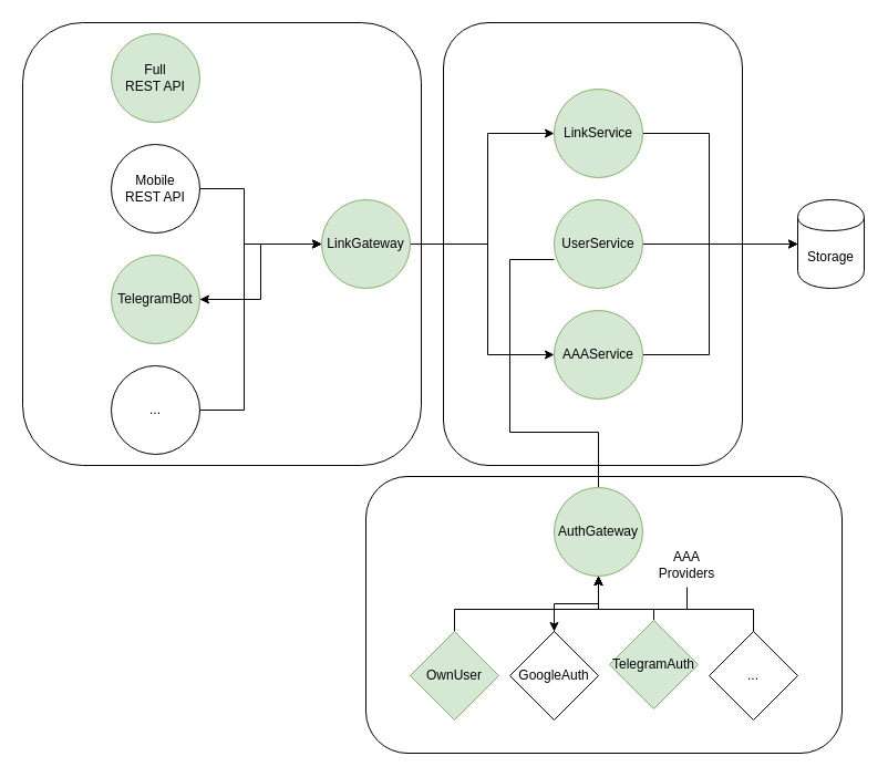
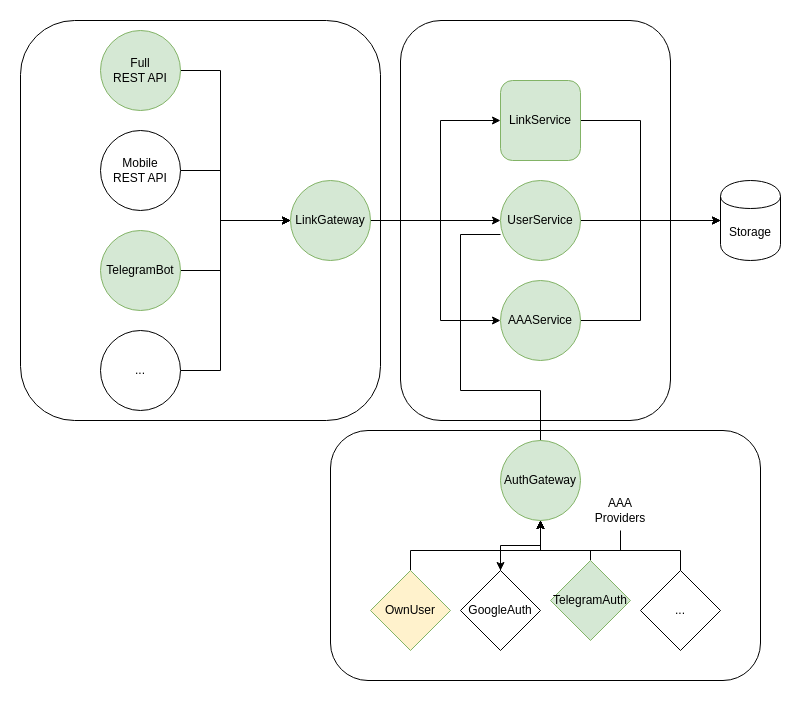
  <mxCell id="0" />
  <mxCell id="1" parent="0" />
  <mxCell id="2" value="" style="rounded=1;whiteSpace=wrap;html=1;" vertex="1" parent="1"><mxGeometry x="400" y="20" width="270" height="400" as="geometry" /></mxCell>
  <mxCell id="3" value="" style="rounded=1;whiteSpace=wrap;html=1;" parent="1" vertex="1"><mxGeometry x="20" y="20" width="360" height="400" as="geometry" /></mxCell>
  <mxCell id="4" value="" style="rounded=1;whiteSpace=wrap;html=1;" parent="1" vertex="1"><mxGeometry x="330" y="430" width="430" height="250" as="geometry" /></mxCell>
  <mxCell id="5" style="edgeStyle=orthogonalEdgeStyle;rounded=0;orthogonalLoop=1;jettySize=auto;html=1;entryX=0;entryY=0.5;entryDx=0;entryDy=0;" parent="1" source="6" target="31" edge="1"><mxGeometry relative="1" as="geometry"><Array as="points"><mxPoint x="640" y="120" /><mxPoint x="640" y="220" /></Array></mxGeometry></mxCell>
- <mxCell id="6" value="LinkService" style="ellipse;whiteSpace=wrap;html=1;aspect=fixed;fillColor=#d5e8d4;strokeColor=#82b366;" parent="1" vertex="1"><mxGeometry x="500" y="80" width="80" height="80" as="geometry" /></mxCell>
+ <mxCell id="6" value="LinkService" style="whiteSpace=wrap;html=1;aspect=fixed;fillColor=#d5e8d4;strokeColor=#82b366;rounded=1;" parent="1" vertex="1"><mxGeometry x="500" y="80" width="80" height="80" as="geometry" /></mxCell>
  <mxCell id="7" style="edgeStyle=orthogonalEdgeStyle;rounded=0;orthogonalLoop=1;jettySize=auto;html=1;" parent="1" source="9" target="13" edge="1"><mxGeometry relative="1" as="geometry" /></mxCell>
  <mxCell id="8" style="edgeStyle=orthogonalEdgeStyle;rounded=0;orthogonalLoop=1;jettySize=auto;html=1;exitX=0.5;exitY=0;exitDx=0;exitDy=0;entryX=0;entryY=0.675;entryDx=0;entryDy=0;entryPerimeter=0;endArrow=none;" edge="1" parent="1" source="9" target="21"><mxGeometry relative="1" as="geometry"><Array as="points"><mxPoint x="540" y="390" /><mxPoint x="460" y="390" /><mxPoint x="460" y="234" /></Array></mxGeometry></mxCell>
  <mxCell id="9" value="AuthGateway" style="ellipse;whiteSpace=wrap;html=1;aspect=fixed;fillColor=#d5e8d4;strokeColor=#82b366;" parent="1" vertex="1"><mxGeometry x="500" y="440" width="80" height="80" as="geometry" /></mxCell>
  <mxCell id="10" style="edgeStyle=orthogonalEdgeStyle;rounded=0;orthogonalLoop=1;jettySize=auto;html=1;entryX=0.5;entryY=1;entryDx=0;entryDy=0;" parent="1" source="11" target="9" edge="1"><mxGeometry relative="1" as="geometry"><Array as="points"><mxPoint x="410" y="550" /><mxPoint x="540" y="550" /></Array></mxGeometry></mxCell>
- <mxCell id="11" value="OwnUser" style="rhombus;whiteSpace=wrap;html=1;fillColor=#d5e8d4;strokeColor=#82b366;" parent="1" vertex="1"><mxGeometry x="370" y="570" width="80" height="80" as="geometry" /></mxCell>
+ <mxCell id="11" value="OwnUser" style="rhombus;whiteSpace=wrap;html=1;fillColor=#fff2cc;strokeColor=#82b366;" parent="1" vertex="1"><mxGeometry x="370" y="570" width="80" height="80" as="geometry" /></mxCell>
  <mxCell id="12" style="edgeStyle=orthogonalEdgeStyle;rounded=0;orthogonalLoop=1;jettySize=auto;html=1;" parent="1" source="13" edge="1"><mxGeometry relative="1" as="geometry"><mxPoint x="540" y="520" as="targetPoint" /><Array as="points"><mxPoint x="500" y="550" /><mxPoint x="540" y="550" /></Array></mxGeometry></mxCell>
  <mxCell id="13" value="GoogleAuth" style="rhombus;whiteSpace=wrap;html=1;" parent="1" vertex="1"><mxGeometry x="460" y="570" width="80" height="80" as="geometry" /></mxCell>
  <mxCell id="14" style="edgeStyle=orthogonalEdgeStyle;rounded=0;orthogonalLoop=1;jettySize=auto;html=1;" parent="1" source="15" edge="1"><mxGeometry relative="1" as="geometry"><mxPoint x="540" y="520" as="targetPoint" /><Array as="points"><mxPoint x="590" y="550" /><mxPoint x="540" y="550" /></Array></mxGeometry></mxCell>
  <mxCell id="15" value="TelegramAuth" style="rhombus;whiteSpace=wrap;html=1;fillColor=#d5e8d4;strokeColor=#82b366;" parent="1" vertex="1"><mxGeometry x="550" y="560" width="80" height="80" as="geometry" /></mxCell>
  <mxCell id="16" style="edgeStyle=orthogonalEdgeStyle;rounded=0;orthogonalLoop=1;jettySize=auto;html=1;" parent="1" source="18" edge="1"><mxGeometry relative="1" as="geometry"><mxPoint x="540" y="520" as="targetPoint" /><Array as="points"><mxPoint x="540" y="550" /></Array></mxGeometry></mxCell>
  <mxCell id="17" value="..." style="rhombus;whiteSpace=wrap;html=1;" parent="1" vertex="1"><mxGeometry x="640" y="570" width="80" height="80" as="geometry" /></mxCell>
  <mxCell id="18" value="AAA Providers" style="text;html=1;strokeColor=none;fillColor=none;align=center;verticalAlign=middle;whiteSpace=wrap;rounded=0;" parent="1" vertex="1"><mxGeometry x="600" y="490" width="40" height="40" as="geometry" /></mxCell>
  <mxCell id="19" style="edgeStyle=orthogonalEdgeStyle;rounded=0;orthogonalLoop=1;jettySize=auto;html=1;" parent="1" source="17" edge="1"><mxGeometry relative="1" as="geometry"><mxPoint x="540" y="520" as="targetPoint" /><mxPoint x="680" y="570" as="sourcePoint" /><Array as="points"><mxPoint x="680" y="550" /></Array></mxGeometry></mxCell>
  <mxCell id="20" style="edgeStyle=orthogonalEdgeStyle;rounded=0;orthogonalLoop=1;jettySize=auto;html=1;entryX=0;entryY=0.5;entryDx=0;entryDy=0;" parent="1" source="21" target="31" edge="1"><mxGeometry relative="1" as="geometry" /></mxCell>
  <mxCell id="21" value="UserService" style="ellipse;whiteSpace=wrap;html=1;aspect=fixed;fillColor=#d5e8d4;strokeColor=#82b366;" parent="1" vertex="1"><mxGeometry x="500" y="180" width="80" height="80" as="geometry" /></mxCell>
- <mxCell id="22" style="edgeStyle=orthogonalEdgeStyle;rounded=0;orthogonalLoop=1;jettySize=auto;html=1;" parent="1" source="25" target="33" edge="1"><mxGeometry relative="1" as="geometry" /></mxCell>
+ <mxCell id="22" style="edgeStyle=orthogonalEdgeStyle;rounded=0;orthogonalLoop=1;jettySize=auto;html=1;entryX=0;entryY=0.5;entryDx=0;entryDy=0;" parent="1" source="25" target="21" edge="1"><mxGeometry relative="1" as="geometry" /></mxCell>
  <mxCell id="23" style="edgeStyle=orthogonalEdgeStyle;rounded=0;orthogonalLoop=1;jettySize=auto;html=1;entryX=0;entryY=0.5;entryDx=0;entryDy=0;exitX=1;exitY=0.5;exitDx=0;exitDy=0;" parent="1" source="25" target="6" edge="1"><mxGeometry relative="1" as="geometry"><Array as="points"><mxPoint x="440" y="220" /><mxPoint x="440" y="120" /></Array></mxGeometry></mxCell>
  <mxCell id="24" style="edgeStyle=orthogonalEdgeStyle;rounded=0;orthogonalLoop=1;jettySize=auto;html=1;entryX=0;entryY=0.5;entryDx=0;entryDy=0;" parent="1" source="25" target="30" edge="1"><mxGeometry relative="1" as="geometry"><Array as="points"><mxPoint x="440" y="220" /><mxPoint x="440" y="320" /></Array></mxGeometry></mxCell>
  <mxCell id="25" value="LinkGateway" style="ellipse;whiteSpace=wrap;html=1;aspect=fixed;fillColor=#d5e8d4;strokeColor=#82b366;" parent="1" vertex="1"><mxGeometry x="290" y="180" width="80" height="80" as="geometry" /></mxCell>
  <mxCell id="26" style="edgeStyle=orthogonalEdgeStyle;rounded=0;orthogonalLoop=1;jettySize=auto;html=1;entryX=0;entryY=0.5;entryDx=0;entryDy=0;exitX=1;exitY=0.5;exitDx=0;exitDy=0;" parent="1" edge="1" target="25"><mxGeometry relative="1" as="geometry"><mxPoint x="260" y="230" as="targetPoint" /><mxPoint x="180" y="170" as="sourcePoint" /><Array as="points"><mxPoint x="220" y="170" /><mxPoint x="220" y="220" /></Array></mxGeometry></mxCell>
  <mxCell id="27" style="edgeStyle=orthogonalEdgeStyle;rounded=0;orthogonalLoop=1;jettySize=auto;html=1;entryX=0;entryY=0.5;entryDx=0;entryDy=0;exitX=1;exitY=0.5;exitDx=0;exitDy=0;" parent="1" edge="1" target="25"><mxGeometry relative="1" as="geometry"><mxPoint x="260" y="230" as="targetPoint" /><Array as="points"><mxPoint x="220" y="370" /><mxPoint x="220" y="220" /></Array><mxPoint x="180" y="370" as="sourcePoint" /></mxGeometry></mxCell>
  <mxCell id="28" style="edgeStyle=orthogonalEdgeStyle;rounded=0;orthogonalLoop=1;jettySize=auto;html=1;exitX=1;exitY=0.5;exitDx=0;exitDy=0;entryX=0;entryY=0.5;entryDx=0;entryDy=0;" edge="1" parent="1" target="25"><mxGeometry relative="1" as="geometry"><mxPoint x="180" y="270" as="sourcePoint" /><Array as="points"><mxPoint x="220" y="270" /><mxPoint x="220" y="220" /></Array></mxGeometry></mxCell>
  <mxCell id="29" style="edgeStyle=orthogonalEdgeStyle;rounded=0;orthogonalLoop=1;jettySize=auto;html=1;entryX=0;entryY=0.5;entryDx=0;entryDy=0;" parent="1" source="30" target="31" edge="1"><mxGeometry relative="1" as="geometry"><Array as="points"><mxPoint x="640" y="320" /><mxPoint x="640" y="220" /></Array></mxGeometry></mxCell>
  <mxCell id="30" value="AAAService" style="ellipse;whiteSpace=wrap;html=1;aspect=fixed;fillColor=#d5e8d4;strokeColor=#82b366;" parent="1" vertex="1"><mxGeometry x="500" y="280" width="80" height="80" as="geometry" /></mxCell>
  <mxCell id="31" value="Storage" style="shape=cylinder;whiteSpace=wrap;html=1;boundedLbl=1;backgroundOutline=1;" parent="1" vertex="1"><mxGeometry x="720" y="180" width="60" height="80" as="geometry" /></mxCell>
  <mxCell id="32" value="..." style="ellipse;whiteSpace=wrap;html=1;aspect=fixed;rounded=0;" vertex="1" parent="1"><mxGeometry x="100" y="330" width="80" height="80" as="geometry" /></mxCell>
  <mxCell id="33" value="&lt;span style=&quot;white-space: normal&quot;&gt;TelegramBot&lt;/span&gt;" style="ellipse;whiteSpace=wrap;html=1;aspect=fixed;rounded=0;fillColor=#d5e8d4;strokeColor=#82b366;" vertex="1" parent="1"><mxGeometry x="100" y="230" width="80" height="80" as="geometry" /></mxCell>
  <mxCell id="34" value="&lt;span style=&quot;white-space: normal&quot;&gt;Mobile&lt;/span&gt;&lt;br style=&quot;white-space: normal&quot;&gt;&lt;span style=&quot;white-space: normal&quot;&gt;REST API&lt;/span&gt;" style="ellipse;whiteSpace=wrap;html=1;aspect=fixed;rounded=0;" vertex="1" parent="1"><mxGeometry x="100" y="130" width="80" height="80" as="geometry" /></mxCell>
+ <mxCell id="35" style="edgeStyle=orthogonalEdgeStyle;rounded=0;orthogonalLoop=1;jettySize=auto;html=1;exitX=1;exitY=0.5;exitDx=0;exitDy=0;entryX=0;entryY=0.5;entryDx=0;entryDy=0;" edge="1" parent="1" source="36" target="25"><mxGeometry relative="1" as="geometry"><Array as="points"><mxPoint x="220" y="70" /><mxPoint x="220" y="220" /></Array></mxGeometry></mxCell>
  <mxCell id="36" value="&lt;span style=&quot;white-space: normal&quot;&gt;Full&lt;/span&gt;&lt;br style=&quot;white-space: normal&quot;&gt;&lt;span style=&quot;white-space: normal&quot;&gt;REST API&lt;/span&gt;" style="ellipse;whiteSpace=wrap;html=1;aspect=fixed;rounded=0;fillColor=#d5e8d4;strokeColor=#82b366;" vertex="1" parent="1"><mxGeometry x="100" y="30" width="80" height="80" as="geometry" /></mxCell>
